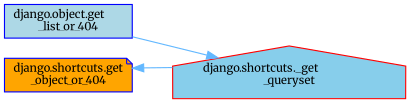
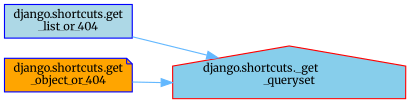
  digraph {
    fontname=Merriweather
    rankdir=RL
    node [color=blue fontname=Merriweather fontsize=10 style=filled]
    edge [color=steelblue1 dir=back fontname=Merriweather fontsize=10 labelfontname=Helvetica labelfontsize=10 style=solid]
    n1 [color=red fillcolor=skyblue fontcolor=black height=0.2 label="django.shortcuts._get\l_queryset" shape=house width=0.4]
-   n2 [fillcolor=lightblue height=0.2 label="django.object.get\l_list_or_404" shape=box width=0.4]
+   n2 [fillcolor=lightblue height=0.2 label="django.shortcuts.get\l_list_or_404" shape=box width=0.4]
    n3 [fillcolor=orange height=0.2 label="django.shortcuts.get\l_object_or_404" shape=note width=0.4]
    n1 -> n2
-   n3 -> n1
+   n1 -> n3
  }
